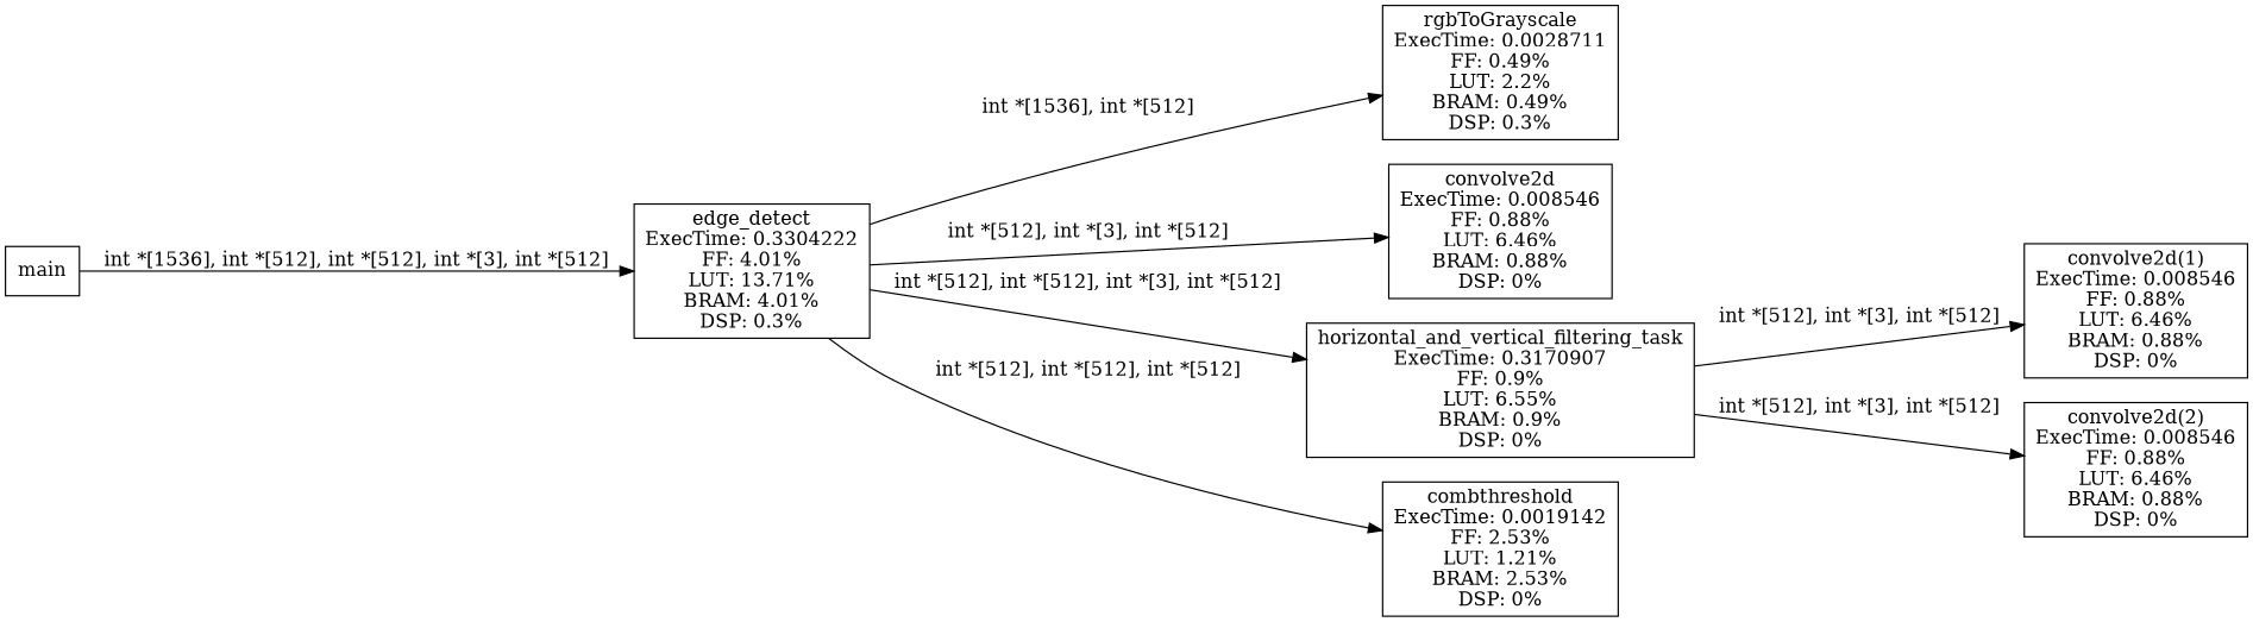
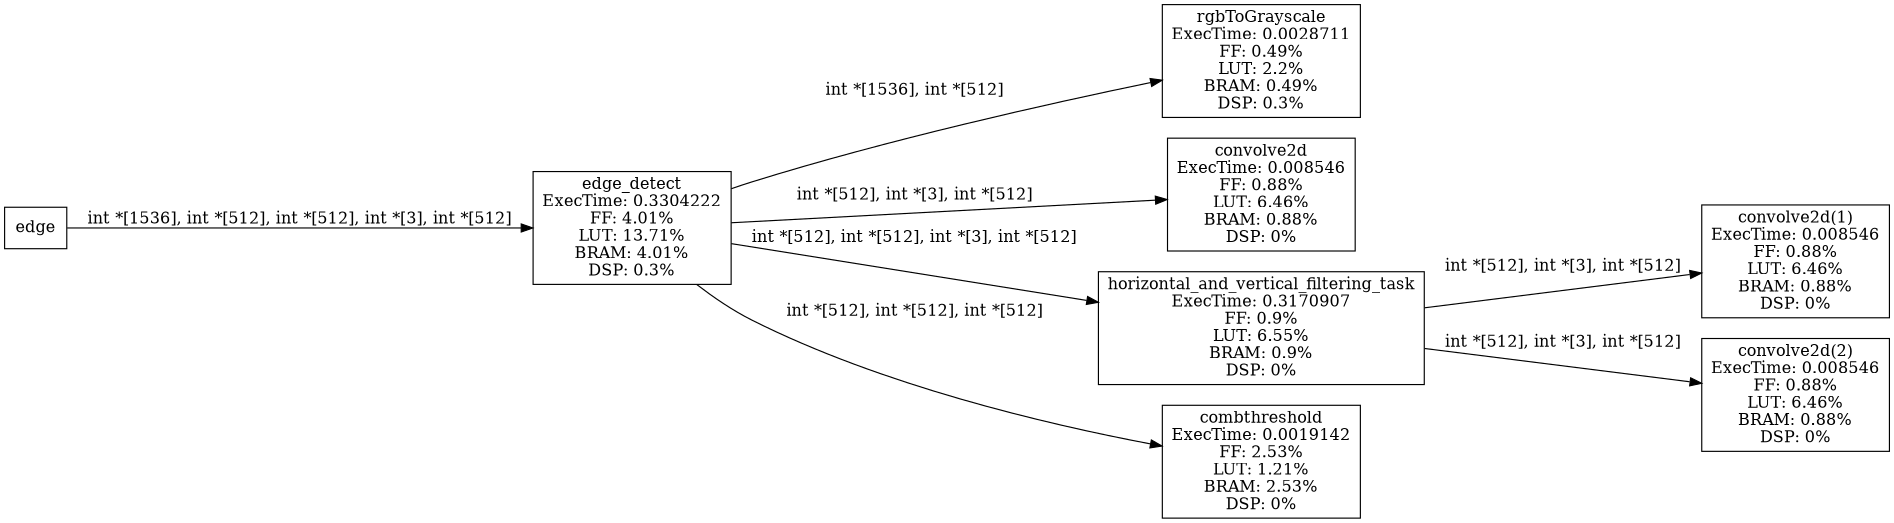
  digraph {
    rankdir=LR
    node [shape=rectangle]
    n1 [label="edge_detect\nExecTime: 0.3304222\nFF: 4.01%\nLUT: 13.71%\nBRAM: 4.01%\nDSP: 0.3%"]
    n2 [label="rgbToGrayscale\nExecTime: 0.0028711\nFF: 0.49%\nLUT: 2.2%\nBRAM: 0.49%\nDSP: 0.3%"]
    n3 [label="convolve2d\nExecTime: 0.008546\nFF: 0.88%\nLUT: 6.46%\nBRAM: 0.88%\nDSP: 0%"]
    n4 [label="horizontal_and_vertical_filtering_task\nExecTime: 0.3170907\nFF: 0.9%\nLUT: 6.55%\nBRAM: 0.9%\nDSP: 0%"]
    n5 [label="combthreshold\nExecTime: 0.0019142\nFF: 2.53%\nLUT: 1.21%\nBRAM: 2.53%\nDSP: 0%"]
    n6 [label="convolve2d(1)\nExecTime: 0.008546\nFF: 0.88%\nLUT: 6.46%\nBRAM: 0.88%\nDSP: 0%"]
    n7 [label="convolve2d(2)\nExecTime: 0.008546\nFF: 0.88%\nLUT: 6.46%\nBRAM: 0.88%\nDSP: 0%"]
-   main
+   main [label="edge"]
    n1 -> n2 [label="int *[1536], int *[512]"]
    n1 -> n3 [label="int *[512], int *[3], int *[512]"]
    n1 -> n4 [label="int *[512], int *[512], int *[3], int *[512]"]
    n1 -> n5 [label="int *[512], int *[512], int *[512]"]
    n4 -> n6 [label="int *[512], int *[3], int *[512]"]
    n4 -> n7 [label="int *[512], int *[3], int *[512]"]
    main -> n1 [label="int *[1536], int *[512], int *[512], int *[3], int *[512]"]
  }
